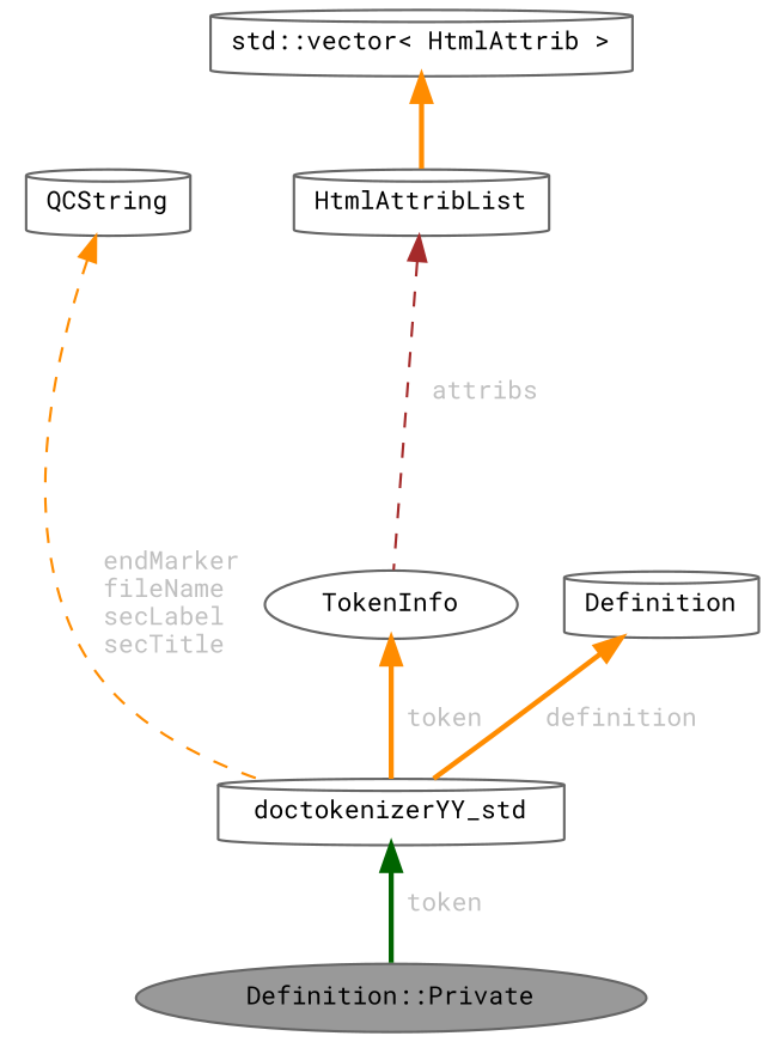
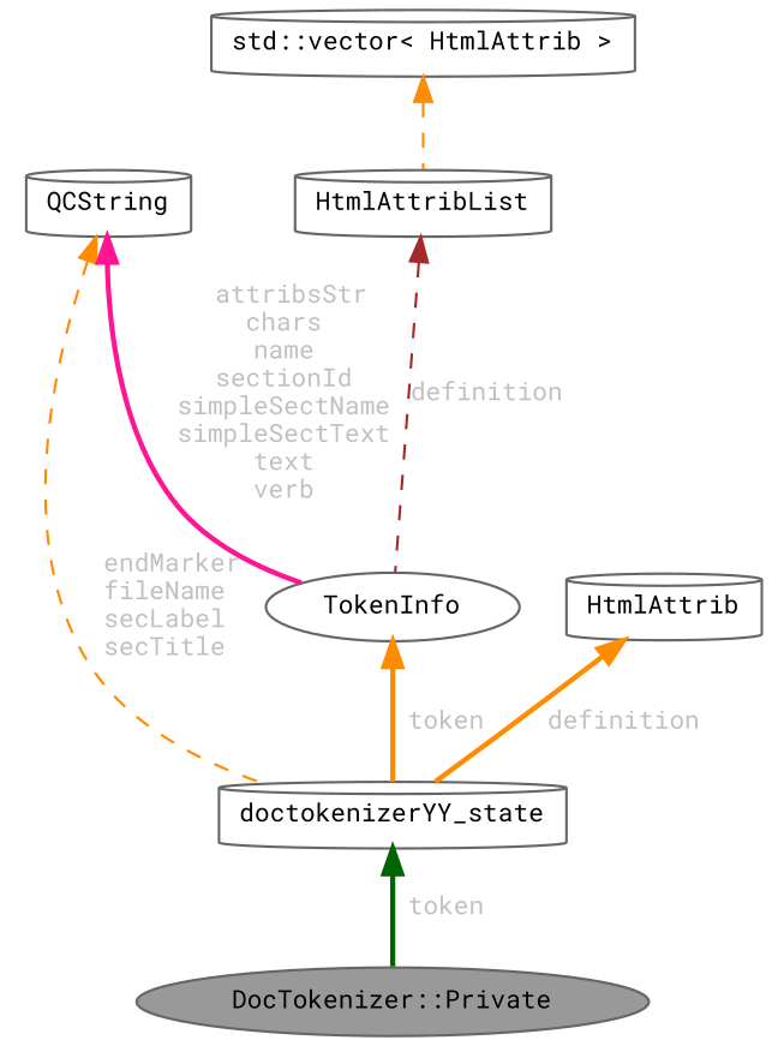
  digraph {
    fontname="Roboto Mono"
    node [color=gray40 fillcolor=white fontname="Roboto Mono" fontsize=10 shape=cylinder style=filled]
    edge [color=darkorange dir=back fontcolor=grey fontname="Roboto Mono" fontsize=10 labelfontname=Helvetica labelfontsize=10 style=bold]
-   n1 [fillcolor=grey60 fontcolor=black height=0.2 label="Definition::Private" shape=ellipse width=0.4]
-   n2 [height=0.2 label=doctokenizerYY_std width=0.4]
+   n1 [fillcolor=grey60 fontcolor=black height=0.2 label="DocTokenizer::Private" shape=ellipse width=0.4]
+   n2 [height=0.2 label=doctokenizerYY_state width=0.4]
    n3 [height=0.2 label=TokenInfo shape=ellipse width=0.4]
    n4 [height=0.2 label=QCString width=0.4]
    n5 [height=0.2 label=HtmlAttribList width=0.4]
    n6 [height=0.2 label="std::vector\< HtmlAttrib \>" width=0.4]
-   n7 [height=0.2 label=Definition width=0.4]
+   n7 [height=0.2 label=HtmlAttrib width=0.4]
    n2 -> n1 [color=darkgreen label=" token"]
    n3 -> n2 [label=" token"]
    n4 -> n2 [label=" endMarker\nfileName\nsecLabel\nsecTitle" style=dashed]
-   n5 -> n3 [color=brown label=" attribs" style=dashed]
-   n6 -> n5 [fontcolor=""]
+   n4 -> n3 [color=deeppink label=" attribsStr\nchars\nname\nsectionId\nsimpleSectName\nsimpleSectText\ntext\nverb"]
+   n5 -> n3 [color=brown label=" definition" style=dashed]
+   n6 -> n5 [style=dashed fontcolor=""]
    n7 -> n2 [label=" definition"]
  }
